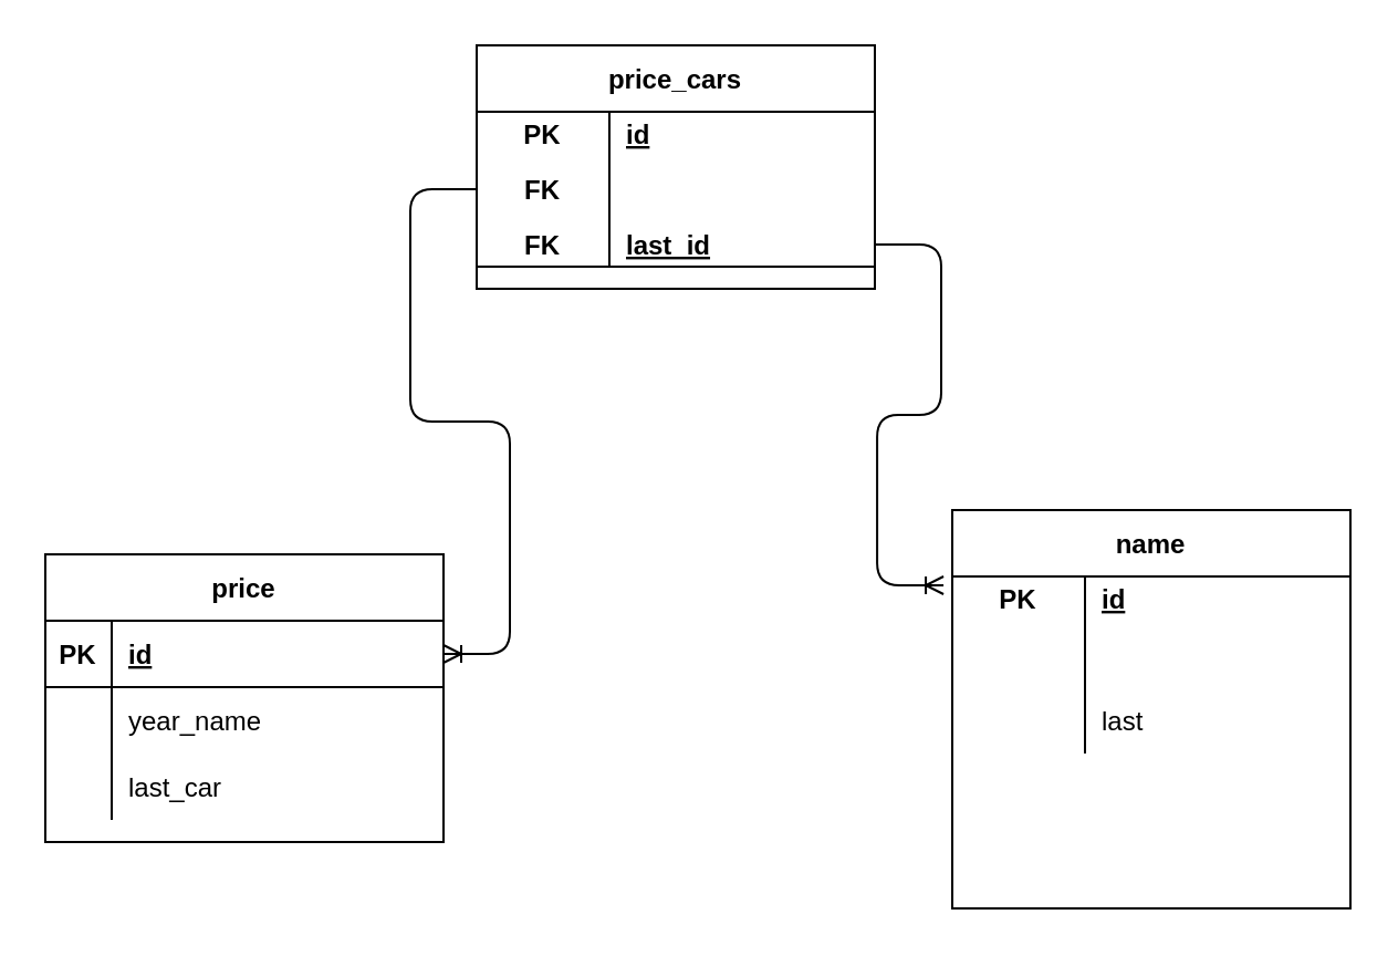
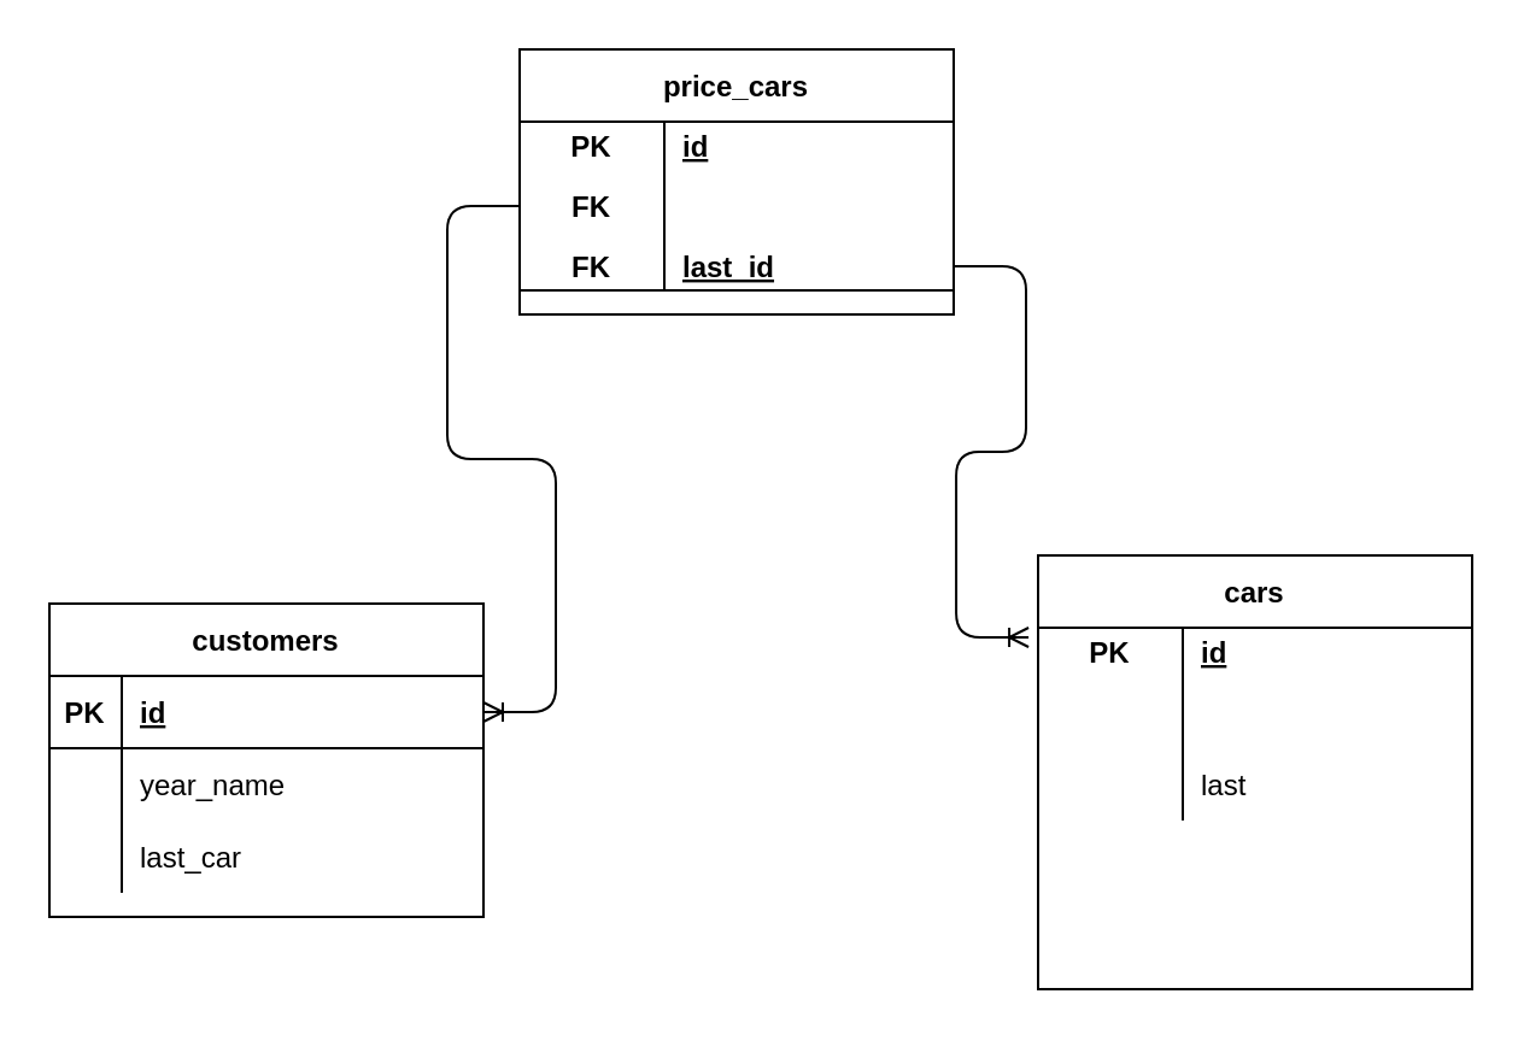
  <mxCell id="0" />
  <mxCell id="1" parent="0" />
- <mxCell id="2" value="price" style="shape=table;startSize=30;container=1;collapsible=1;childLayout=tableLayout;fixedRows=1;rowLines=0;fontStyle=1;align=center;resizeLast=1;" vertex="1" parent="1"><mxGeometry x="20" y="250" width="180" height="130" as="geometry" /></mxCell>
+ <mxCell id="2" value="customers" style="shape=table;startSize=30;container=1;collapsible=1;childLayout=tableLayout;fixedRows=1;rowLines=0;fontStyle=1;align=center;resizeLast=1;" vertex="1" parent="1"><mxGeometry x="20" y="250" width="180" height="130" as="geometry" /></mxCell>
  <mxCell id="3" value="" style="shape=partialRectangle;collapsible=0;dropTarget=0;pointerEvents=0;fillColor=none;top=0;left=0;bottom=1;right=0;points=[[0,0.5],[1,0.5]];portConstraint=eastwest;" vertex="1" parent="2"><mxGeometry y="30" width="180" height="30" as="geometry" /></mxCell>
  <mxCell id="4" value="PK" style="shape=partialRectangle;connectable=0;fillColor=none;top=0;left=0;bottom=0;right=0;fontStyle=1;overflow=hidden;" vertex="1" parent="3"><mxGeometry width="30" height="30" as="geometry" /></mxCell>
  <mxCell id="5" value="id" style="shape=partialRectangle;connectable=0;fillColor=none;top=0;left=0;bottom=0;right=0;align=left;spacingLeft=6;fontStyle=5;overflow=hidden;" vertex="1" parent="3"><mxGeometry x="30" width="150" height="30" as="geometry" /></mxCell>
  <mxCell id="6" value="" style="shape=partialRectangle;collapsible=0;dropTarget=0;pointerEvents=0;fillColor=none;top=0;left=0;bottom=0;right=0;points=[[0,0.5],[1,0.5]];portConstraint=eastwest;" vertex="1" parent="2"><mxGeometry y="60" width="180" height="30" as="geometry" /></mxCell>
  <mxCell id="7" value="" style="shape=partialRectangle;connectable=0;fillColor=none;top=0;left=0;bottom=0;right=0;editable=1;overflow=hidden;" vertex="1" parent="6"><mxGeometry width="30" height="30" as="geometry" /></mxCell>
  <mxCell id="8" value="year_name" style="shape=partialRectangle;connectable=0;fillColor=none;top=0;left=0;bottom=0;right=0;align=left;spacingLeft=6;overflow=hidden;" vertex="1" parent="6"><mxGeometry x="30" width="150" height="30" as="geometry" /></mxCell>
  <mxCell id="9" value="" style="shape=partialRectangle;collapsible=0;dropTarget=0;pointerEvents=0;fillColor=none;top=0;left=0;bottom=0;right=0;points=[[0,0.5],[1,0.5]];portConstraint=eastwest;" vertex="1" parent="2"><mxGeometry y="90" width="180" height="30" as="geometry" /></mxCell>
  <mxCell id="10" value="" style="shape=partialRectangle;connectable=0;fillColor=none;top=0;left=0;bottom=0;right=0;editable=1;overflow=hidden;" vertex="1" parent="9"><mxGeometry width="30" height="30" as="geometry" /></mxCell>
  <mxCell id="11" value="last_car" style="shape=partialRectangle;connectable=0;fillColor=none;top=0;left=0;bottom=0;right=0;align=left;spacingLeft=6;overflow=hidden;" vertex="1" parent="9"><mxGeometry x="30" width="150" height="30" as="geometry" /></mxCell>
  <mxCell id="12" value="price_cars" style="shape=table;startSize=30;container=1;collapsible=1;childLayout=tableLayout;fixedRows=1;rowLines=0;fontStyle=1;align=center;resizeLast=1;" vertex="1" parent="1"><mxGeometry x="215" y="20" width="180" height="110" as="geometry" /></mxCell>
  <mxCell id="13" value="" style="shape=partialRectangle;collapsible=0;dropTarget=0;pointerEvents=0;fillColor=none;top=0;left=0;bottom=0;right=0;points=[[0,0.5],[1,0.5]];portConstraint=eastwest;" vertex="1" parent="12"><mxGeometry y="30" width="180" height="20" as="geometry" /></mxCell>
  <mxCell id="14" value="PK" style="shape=partialRectangle;connectable=0;fillColor=none;top=0;left=0;bottom=0;right=0;fontStyle=1;overflow=hidden;" vertex="1" parent="13"><mxGeometry width="60" height="20" as="geometry" /></mxCell>
  <mxCell id="15" value="id" style="shape=partialRectangle;connectable=0;fillColor=none;top=0;left=0;bottom=0;right=0;align=left;spacingLeft=6;fontStyle=5;overflow=hidden;" vertex="1" parent="13"><mxGeometry x="60" width="120" height="20" as="geometry" /></mxCell>
  <mxCell id="16" value="" style="shape=partialRectangle;collapsible=0;dropTarget=0;pointerEvents=0;fillColor=none;top=0;left=0;bottom=0;right=0;points=[[0,0.5],[1,0.5]];portConstraint=eastwest;" vertex="1" parent="12"><mxGeometry y="50" width="180" height="30" as="geometry" /></mxCell>
  <mxCell id="17" value="FK" style="shape=partialRectangle;connectable=0;fillColor=none;top=0;left=0;bottom=0;right=0;fontStyle=1;overflow=hidden;" vertex="1" parent="16"><mxGeometry width="60" height="30" as="geometry" /></mxCell>
  <mxCell id="18" value="" style="shape=partialRectangle;collapsible=0;dropTarget=0;pointerEvents=0;fillColor=none;top=0;left=0;bottom=1;right=0;points=[[0,0.5],[1,0.5]];portConstraint=eastwest;" vertex="1" parent="12"><mxGeometry y="80" width="180" height="20" as="geometry" /></mxCell>
  <mxCell id="19" value="FK" style="shape=partialRectangle;connectable=0;fillColor=none;top=0;left=0;bottom=0;right=0;fontStyle=1;overflow=hidden;" vertex="1" parent="18"><mxGeometry width="60" height="20" as="geometry" /></mxCell>
  <mxCell id="20" value="last_id" style="shape=partialRectangle;connectable=0;fillColor=none;top=0;left=0;bottom=0;right=0;align=left;spacingLeft=6;fontStyle=5;overflow=hidden;" vertex="1" parent="18"><mxGeometry x="60" width="120" height="20" as="geometry" /></mxCell>
- <mxCell id="21" value="name" style="shape=table;startSize=30;container=1;collapsible=1;childLayout=tableLayout;fixedRows=1;rowLines=0;fontStyle=1;align=center;resizeLast=1;" vertex="1" parent="1"><mxGeometry x="430" y="230" width="180" height="180" as="geometry" /></mxCell>
+ <mxCell id="21" value="cars" style="shape=table;startSize=30;container=1;collapsible=1;childLayout=tableLayout;fixedRows=1;rowLines=0;fontStyle=1;align=center;resizeLast=1;" vertex="1" parent="1"><mxGeometry x="430" y="230" width="180" height="180" as="geometry" /></mxCell>
  <mxCell id="22" value="" style="shape=partialRectangle;collapsible=0;dropTarget=0;pointerEvents=0;fillColor=none;top=0;left=0;bottom=0;right=0;points=[[0,0.5],[1,0.5]];portConstraint=eastwest;" vertex="1" parent="21"><mxGeometry y="30" width="180" height="20" as="geometry" /></mxCell>
  <mxCell id="23" value="PK" style="shape=partialRectangle;connectable=0;fillColor=none;top=0;left=0;bottom=0;right=0;fontStyle=1;overflow=hidden;" vertex="1" parent="22"><mxGeometry width="60" height="20" as="geometry" /></mxCell>
  <mxCell id="24" value="id" style="shape=partialRectangle;connectable=0;fillColor=none;top=0;left=0;bottom=0;right=0;align=left;spacingLeft=6;fontStyle=5;overflow=hidden;" vertex="1" parent="22"><mxGeometry x="60" width="120" height="20" as="geometry" /></mxCell>
  <mxCell id="25" value="" style="shape=partialRectangle;collapsible=0;dropTarget=0;pointerEvents=0;fillColor=none;top=0;left=0;bottom=0;right=0;points=[[0,0.5],[1,0.5]];portConstraint=eastwest;" vertex="1" parent="21"><mxGeometry y="50" width="180" height="30" as="geometry" /></mxCell>
  <mxCell id="26" value="" style="shape=partialRectangle;connectable=0;fillColor=none;top=0;left=0;bottom=0;right=0;editable=1;overflow=hidden;" vertex="1" parent="25"><mxGeometry width="60" height="30" as="geometry" /></mxCell>
  <mxCell id="27" value="" style="shape=partialRectangle;collapsible=0;dropTarget=0;pointerEvents=0;fillColor=none;top=0;left=0;bottom=0;right=0;points=[[0,0.5],[1,0.5]];portConstraint=eastwest;" vertex="1" parent="21"><mxGeometry y="80" width="180" height="30" as="geometry" /></mxCell>
  <mxCell id="28" value="" style="shape=partialRectangle;connectable=0;fillColor=none;top=0;left=0;bottom=0;right=0;editable=1;overflow=hidden;" vertex="1" parent="27"><mxGeometry width="60" height="30" as="geometry" /></mxCell>
  <mxCell id="29" value="last" style="shape=partialRectangle;connectable=0;fillColor=none;top=0;left=0;bottom=0;right=0;align=left;spacingLeft=6;overflow=hidden;" vertex="1" parent="27"><mxGeometry x="60" width="120" height="30" as="geometry" /></mxCell>
  <mxCell id="30" value="" style="shape=partialRectangle;collapsible=0;dropTarget=0;pointerEvents=0;fillColor=none;top=0;left=0;bottom=0;right=0;points=[[0,0.5],[1,0.5]];portConstraint=eastwest;" vertex="1" parent="21"><mxGeometry y="110" width="180" height="30" as="geometry" /></mxCell>
  <mxCell id="31" value="" style="shape=partialRectangle;connectable=0;fillColor=none;top=0;left=0;bottom=0;right=0;editable=1;overflow=hidden;" vertex="1" parent="30"><mxGeometry width="60" height="30" as="geometry" /></mxCell>
  <mxCell id="32" value="" style="shape=partialRectangle;collapsible=0;dropTarget=0;pointerEvents=0;fillColor=none;top=0;left=0;bottom=0;right=0;points=[[0,0.5],[1,0.5]];portConstraint=eastwest;" vertex="1" parent="21"><mxGeometry y="140" width="180" height="30" as="geometry" /></mxCell>
  <mxCell id="33" value="" style="shape=partialRectangle;connectable=0;fillColor=none;top=0;left=0;bottom=0;right=0;editable=1;overflow=hidden;" vertex="1" parent="32"><mxGeometry width="60" height="30" as="geometry" /></mxCell>
  <mxCell id="34" value="" style="edgeStyle=entityRelationEdgeStyle;fontSize=12;html=1;endArrow=ERoneToMany;exitX=0;exitY=0.5;exitDx=0;exitDy=0;entryX=1;entryY=0.5;entryDx=0;entryDy=0;" edge="1" parent="1" source="16" target="3"><mxGeometry width="100" height="100" relative="1" as="geometry"><mxPoint x="200" y="130" as="sourcePoint" /><mxPoint x="140" y="405" as="targetPoint" /></mxGeometry></mxCell>
  <mxCell id="35" value="" style="edgeStyle=entityRelationEdgeStyle;fontSize=12;html=1;endArrow=ERoneToMany;entryX=-0.022;entryY=0.2;entryDx=0;entryDy=0;entryPerimeter=0;" edge="1" parent="1" source="18" target="22"><mxGeometry width="100" height="100" relative="1" as="geometry"><mxPoint x="514.03" y="350" as="sourcePoint" /><mxPoint x="525.97" y="634.99" as="targetPoint" /></mxGeometry></mxCell>
